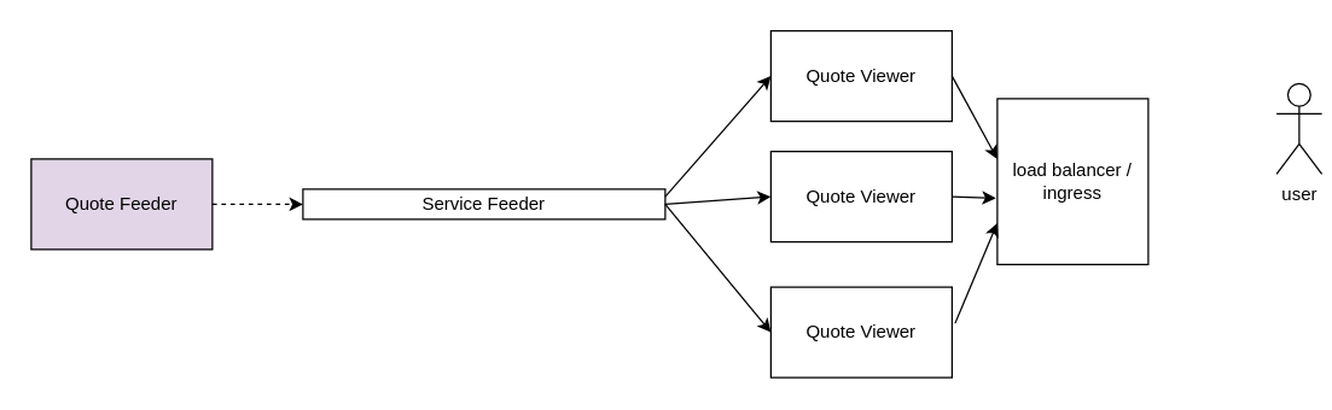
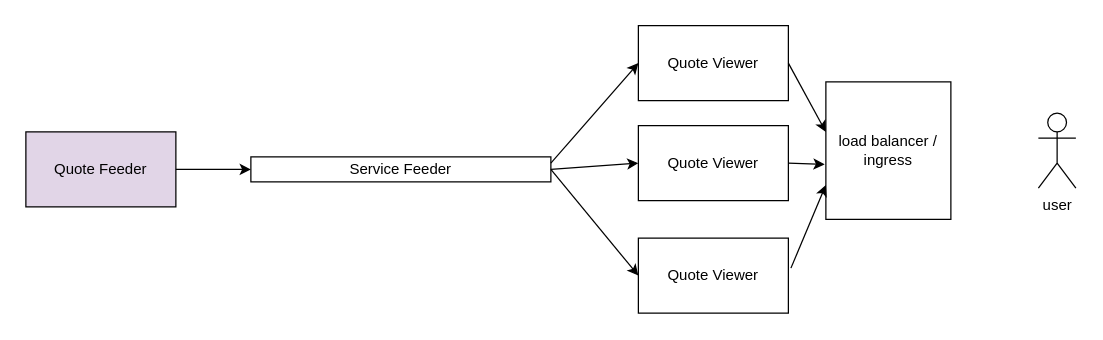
  <mxCell id="0" />
  <mxCell id="1" parent="0" />
  <mxCell id="2" value="Quote Feeder" style="rounded=0;whiteSpace=wrap;html=1;fillColor=#e1d5e7;" vertex="1" parent="1"><mxGeometry y="105" width="120" height="60" as="geometry" x="20" /></mxCell>
  <mxCell id="3" value="Service Feeder" style="rounded=0;whiteSpace=wrap;html=1;" vertex="1" parent="1"><mxGeometry x="200" y="125" width="240" height="20" as="geometry" /></mxCell>
  <mxCell id="4" value="Quote Viewer" style="rounded=0;whiteSpace=wrap;html=1;" vertex="1" parent="1"><mxGeometry x="510" y="20" width="120" height="60" as="geometry" /></mxCell>
  <mxCell id="5" value="Quote Viewer" style="rounded=0;whiteSpace=wrap;html=1;" vertex="1" parent="1"><mxGeometry x="510" y="100" width="120" height="60" as="geometry" /></mxCell>
  <mxCell id="6" value="Quote Viewer" style="rounded=0;whiteSpace=wrap;html=1;" vertex="1" parent="1"><mxGeometry x="510" y="190" width="120" height="60" as="geometry" /></mxCell>
- <mxCell id="7" value="" style="endArrow=classic;html=1;rounded=0;exitX=1;exitY=0.5;exitDx=0;exitDy=0;entryX=0;entryY=0.5;entryDx=0;entryDy=0;dashed=1;" edge="1" parent="1" source="2" target="3"><mxGeometry width="50" height="50" relative="1" as="geometry"><mxPoint x="410" y="375" as="sourcePoint" /><mxPoint x="460" y="325" as="targetPoint" /></mxGeometry></mxCell>
+ <mxCell id="7" value="" style="endArrow=classic;html=1;rounded=0;exitX=1;exitY=0.5;exitDx=0;exitDy=0;entryX=0;entryY=0.5;entryDx=0;entryDy=0;" edge="1" parent="1" source="2" target="3"><mxGeometry width="50" height="50" relative="1" as="geometry"><mxPoint x="410" y="375" as="sourcePoint" /><mxPoint x="460" y="325" as="targetPoint" /></mxGeometry></mxCell>
  <mxCell id="8" value="" style="endArrow=classic;html=1;rounded=0;entryX=0;entryY=0.5;entryDx=0;entryDy=0;" edge="1" parent="1" target="4"><mxGeometry width="50" height="50" relative="1" as="geometry"><mxPoint x="440" y="130" as="sourcePoint" /><mxPoint x="490" y="80" as="targetPoint" /></mxGeometry></mxCell>
  <mxCell id="9" value="" style="endArrow=classic;html=1;rounded=0;exitX=1;exitY=0.5;exitDx=0;exitDy=0;entryX=0;entryY=0.5;entryDx=0;entryDy=0;" edge="1" parent="1" source="3" target="5"><mxGeometry width="50" height="50" relative="1" as="geometry"><mxPoint x="410" y="375" as="sourcePoint" /><mxPoint x="460" y="325" as="targetPoint" /></mxGeometry></mxCell>
  <mxCell id="10" value="" style="endArrow=classic;html=1;rounded=0;exitX=1;exitY=0.5;exitDx=0;exitDy=0;entryX=0;entryY=0.5;entryDx=0;entryDy=0;" edge="1" parent="1" source="3" target="6"><mxGeometry width="50" height="50" relative="1" as="geometry"><mxPoint x="410" y="375" as="sourcePoint" /><mxPoint x="460" y="325" as="targetPoint" /></mxGeometry></mxCell>
  <mxCell id="11" value="load balancer / ingress" style="rounded=0;whiteSpace=wrap;html=1;" vertex="1" parent="1"><mxGeometry x="660" y="65" width="100" height="110" as="geometry" /></mxCell>
  <mxCell id="12" value="" style="endArrow=classic;html=1;rounded=0;exitX=1;exitY=0.5;exitDx=0;exitDy=0;entryX=0;entryY=0.364;entryDx=0;entryDy=0;entryPerimeter=0;" edge="1" parent="1" source="4" target="11"><mxGeometry width="50" height="50" relative="1" as="geometry"><mxPoint x="410" y="375" as="sourcePoint" /><mxPoint x="460" y="325" as="targetPoint" /></mxGeometry></mxCell>
  <mxCell id="13" value="" style="endArrow=classic;html=1;rounded=0;exitX=1;exitY=0.5;exitDx=0;exitDy=0;entryX=-0.01;entryY=0.6;entryDx=0;entryDy=0;entryPerimeter=0;" edge="1" parent="1" source="5" target="11"><mxGeometry width="50" height="50" relative="1" as="geometry"><mxPoint x="410" y="375" as="sourcePoint" /><mxPoint x="460" y="325" as="targetPoint" /></mxGeometry></mxCell>
  <mxCell id="14" value="" style="endArrow=classic;html=1;rounded=0;exitX=1.017;exitY=0.4;exitDx=0;exitDy=0;exitPerimeter=0;entryX=0;entryY=0.75;entryDx=0;entryDy=0;" edge="1" parent="1" source="6" target="11"><mxGeometry width="50" height="50" relative="1" as="geometry"><mxPoint x="410" y="375" as="sourcePoint" /><mxPoint x="460" y="325" as="targetPoint" /></mxGeometry></mxCell>
- <mxCell id="15" value="user" style="shape=umlActor;verticalLabelPosition=bottom;verticalAlign=top;html=1;outlineConnect=0;" vertex="1" parent="1"><mxGeometry x="845" y="55" width="30" height="60" as="geometry" /></mxCell>
+ <mxCell id="15" value="user" style="shape=umlActor;verticalLabelPosition=bottom;verticalAlign=top;html=1;outlineConnect=0;" vertex="1" parent="1"><mxGeometry x="830" y="90" width="30" height="60" as="geometry" /></mxCell>
